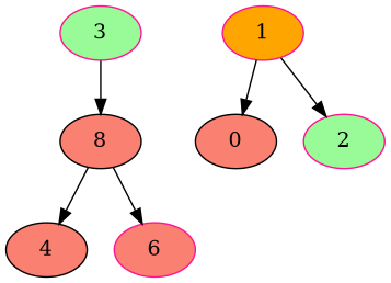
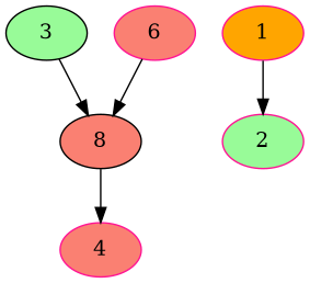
  digraph {
    node [color=deeppink fillcolor=salmon style=filled]
-   3 [fillcolor=palegreen]
+   3 [color=black fillcolor=palegreen]
    n2 [color=black label=8]
    1 [fillcolor=orange]
-   0 [color=black]
    2 [fillcolor=palegreen]
-   4 [color=black]
+   4
    6
    3 -> n2
    n2 -> 4
-   n2 -> 6
-   1 -> 0
+   6 -> n2
    1 -> 2
  }
